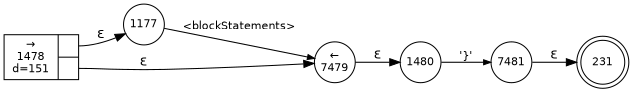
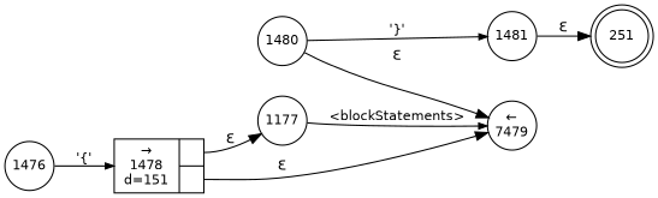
  digraph {
    fontname="DejaVu Sans"
    rankdir=LR
    node [fixedsize=true fontname="DejaVu Sans" fontsize=11 shape=circle peripheries=1]
    edge [fontname="DejaVu Sans"]
-   n1 [label=231 shape=doublecircle width=.6 peripheries=""]
+   n1 [label=251 shape=doublecircle width=.6 peripheries=""]
+   n2 [label=1476 width=.55]
    n3 [fixedsize=false label="{&rarr;\n1478\nd=151|{<p0>|<p1>}}" shape=record]
    n4 [label=1177 width=.55]
    n5 [label="&larr;\n7479" width=.55]
    n6 [label=1480 width=.55]
-   n7 [label=7481 width=.55]
+   n7 [label=1481 width=.55]
+   n2 -> n3 [arrowhead=normal arrowsize=.7 fontsize=11 label="'{'"]
    n3 -> n4 [label="&epsilon;" tailport=p0]
    n3 -> n5 [label="&epsilon;" tailport=p1]
    n4 -> n5 [arrowhead=normal arrowsize=.7 fontsize=11 label="<blockStatements>"]
-   n5 -> n6 [label="&epsilon;"]
+   n6 -> n5 [label="&epsilon;"]
    n6 -> n7 [arrowhead=normal arrowsize=.7 fontsize=11 label="'}'"]
    n7 -> n1 [label="&epsilon;"]
  }
